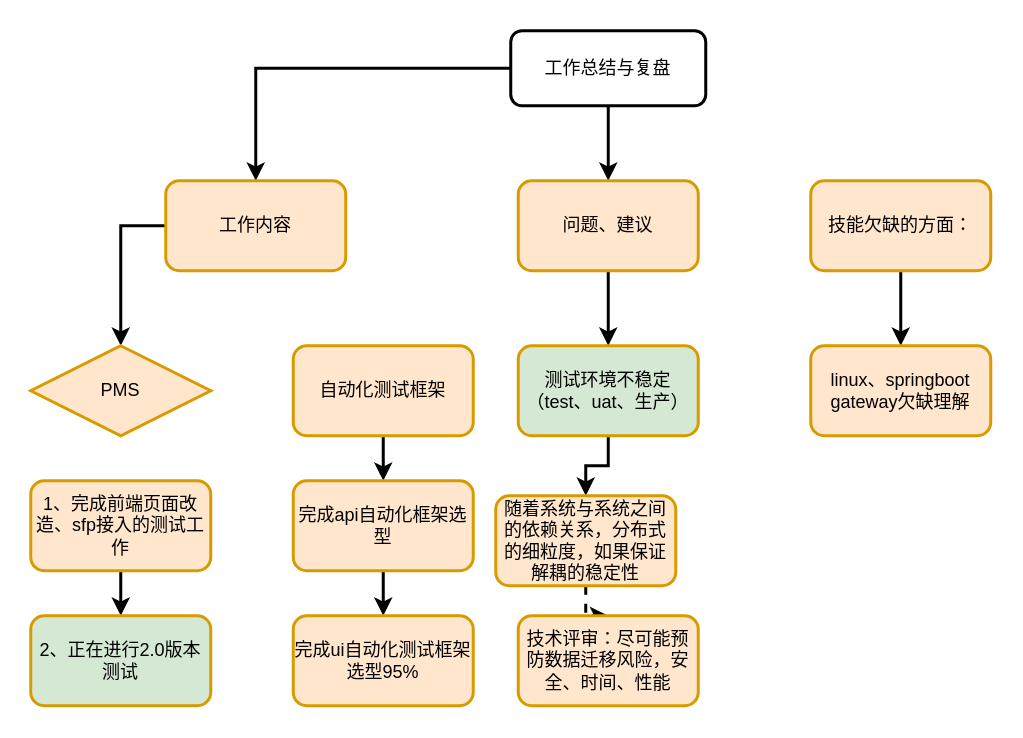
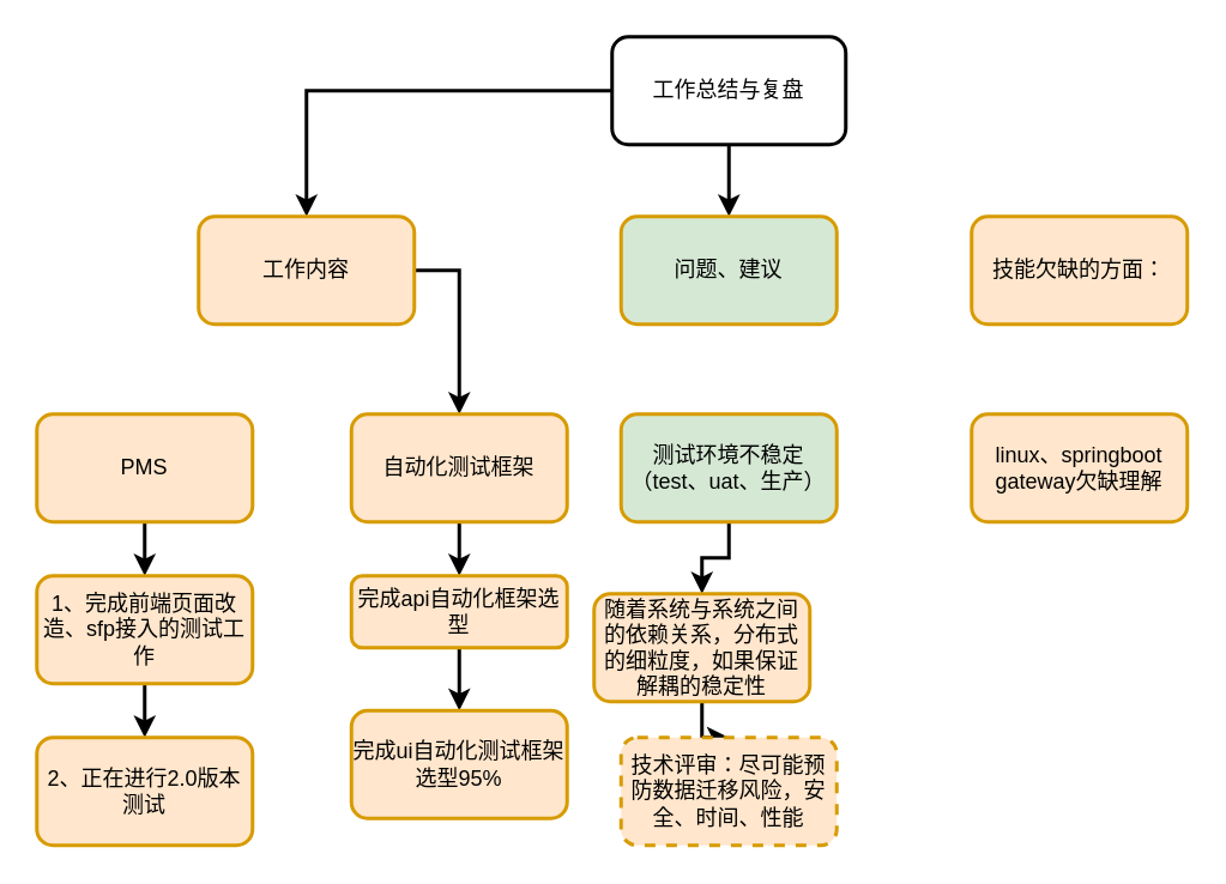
  <mxCell id="0" />
  <mxCell id="1" parent="0" />
  <mxCell id="2" value="" style="edgeStyle=orthogonalEdgeStyle;rounded=0;orthogonalLoop=1;jettySize=auto;html=1;strokeWidth=2;" edge="1" parent="1" source="4" target="6"><mxGeometry relative="1" as="geometry" /></mxCell>
  <mxCell id="3" value="" style="edgeStyle=orthogonalEdgeStyle;rounded=0;orthogonalLoop=1;jettySize=auto;html=1;strokeWidth=2;" edge="1" parent="1" source="4" target="9"><mxGeometry relative="1" as="geometry" /></mxCell>
- <mxCell id="4" value="工作总结与复盘" style="rounded=1;whiteSpace=wrap;html=1;fontSize=12;glass=0;strokeWidth=2;shadow=0;" parent="1" vertex="1"><mxGeometry x="340" y="20" width="130" height="50" as="geometry" /></mxCell>
- <mxCell id="5" value="" style="edgeStyle=orthogonalEdgeStyle;rounded=0;orthogonalLoop=1;jettySize=auto;html=1;strokeWidth=2;" edge="1" parent="1" source="6" target="17"><mxGeometry relative="1" as="geometry" /></mxCell>
- <mxCell id="6" value="问题、建议" style="whiteSpace=wrap;html=1;rounded=1;shadow=0;strokeWidth=2;glass=0;fillColor=#ffe6cc;strokeColor=#d79b00;" vertex="1" parent="1"><mxGeometry x="345" y="120" width="120" height="60" as="geometry" /></mxCell>
- <mxCell id="7" value="" style="edgeStyle=orthogonalEdgeStyle;rounded=0;orthogonalLoop=1;jettySize=auto;html=1;strokeWidth=2;exitX=0;exitY=0.5;exitDx=0;exitDy=0;" edge="1" parent="1" source="9" target="13"><mxGeometry relative="1" as="geometry" /></mxCell>
+ <mxCell id="4" value="工作总结与复盘" style="rounded=1;whiteSpace=wrap;html=1;fontSize=12;glass=0;strokeWidth=2;shadow=0;" parent="1" vertex="1"><mxGeometry x="340" y="20" width="130" height="60" as="geometry" /></mxCell>
+ <mxCell id="6" value="问题、建议" style="whiteSpace=wrap;html=1;rounded=1;shadow=0;strokeWidth=2;glass=0;fillColor=#d5e8d4;strokeColor=#d79b00;" vertex="1" parent="1"><mxGeometry x="345" y="120" width="120" height="60" as="geometry" /></mxCell>
+ <mxCell id="8" value="" style="edgeStyle=orthogonalEdgeStyle;rounded=0;orthogonalLoop=1;jettySize=auto;html=1;strokeWidth=2;entryX=0.5;entryY=0;entryDx=0;entryDy=0;exitX=1;exitY=0.5;exitDx=0;exitDy=0;" edge="1" parent="1" source="9" target="15"><mxGeometry relative="1" as="geometry"><mxPoint x="270" y="230" as="targetPoint" /></mxGeometry></mxCell>
  <mxCell id="9" value="工作内容" style="whiteSpace=wrap;html=1;rounded=1;shadow=0;strokeWidth=2;glass=0;fillColor=#ffe6cc;strokeColor=#d79b00;" vertex="1" parent="1"><mxGeometry x="110" y="120" width="120" height="60" as="geometry" /></mxCell>
- <mxCell id="10" value="" style="edgeStyle=orthogonalEdgeStyle;rounded=0;orthogonalLoop=1;jettySize=auto;html=1;strokeWidth=2;" edge="1" parent="1" source="11" target="18"><mxGeometry relative="1" as="geometry" /></mxCell>
  <mxCell id="11" value="技能欠缺的方面：" style="whiteSpace=wrap;html=1;rounded=1;shadow=0;strokeWidth=2;glass=0;fillColor=#ffe6cc;strokeColor=#d79b00;" vertex="1" parent="1"><mxGeometry x="540" y="120" width="120" height="60" as="geometry" /></mxCell>
- <mxCell id="13" value="PMS" style="rhombus;whiteSpace=wrap;html=1;shadow=0;strokeColor=#d79b00;strokeWidth=2;fillColor=#ffe6cc;glass=0;" vertex="1" parent="1"><mxGeometry x="20" y="230" width="120" height="60" as="geometry" /></mxCell>
+ <mxCell id="12" value="" style="edgeStyle=orthogonalEdgeStyle;rounded=0;orthogonalLoop=1;jettySize=auto;html=1;strokeWidth=2;" edge="1" parent="1" source="13" target="23"><mxGeometry relative="1" as="geometry" /></mxCell>
+ <mxCell id="13" value="PMS" style="whiteSpace=wrap;html=1;rounded=1;shadow=0;strokeColor=#d79b00;strokeWidth=2;fillColor=#ffe6cc;glass=0;" vertex="1" parent="1"><mxGeometry x="20" y="230" width="120" height="60" as="geometry" /></mxCell>
  <mxCell id="14" value="" style="edgeStyle=orthogonalEdgeStyle;rounded=0;orthogonalLoop=1;jettySize=auto;html=1;strokeWidth=2;" edge="1" parent="1" source="15" target="26"><mxGeometry relative="1" as="geometry" /></mxCell>
  <mxCell id="15" value="自动化测试框架" style="whiteSpace=wrap;html=1;rounded=1;shadow=0;strokeColor=#d79b00;strokeWidth=2;fillColor=#ffe6cc;glass=0;" vertex="1" parent="1"><mxGeometry x="195" y="230" width="120" height="60" as="geometry" /></mxCell>
  <mxCell id="16" value="" style="edgeStyle=orthogonalEdgeStyle;rounded=0;orthogonalLoop=1;jettySize=auto;html=1;strokeWidth=2;" edge="1" parent="1" source="17" target="20"><mxGeometry relative="1" as="geometry" /></mxCell>
  <mxCell id="17" value="测试环境不稳定（test、uat、生产）" style="whiteSpace=wrap;html=1;rounded=1;shadow=0;strokeColor=#d79b00;strokeWidth=2;fillColor=#d5e8d4;glass=0;" vertex="1" parent="1"><mxGeometry x="345" y="230" width="120" height="60" as="geometry" /></mxCell>
  <mxCell id="18" value="linux、springboot gateway欠缺理解" style="whiteSpace=wrap;html=1;rounded=1;shadow=0;strokeColor=#d79b00;strokeWidth=2;fillColor=#ffe6cc;glass=0;" vertex="1" parent="1"><mxGeometry x="540" y="230" width="120" height="60" as="geometry" /></mxCell>
- <mxCell id="19" value="" style="edgeStyle=orthogonalEdgeStyle;rounded=0;orthogonalLoop=1;jettySize=auto;html=1;strokeWidth=2;dashed=1;" edge="1" parent="1" source="20" target="21"><mxGeometry relative="1" as="geometry" /></mxCell>
+ <mxCell id="19" value="" style="edgeStyle=orthogonalEdgeStyle;rounded=0;orthogonalLoop=1;jettySize=auto;html=1;strokeWidth=2;" edge="1" parent="1" source="20" target="21"><mxGeometry relative="1" as="geometry" /></mxCell>
  <mxCell id="20" value="随着系统与系统之间的依赖关系，分布式的细粒度，如果保证解耦的稳定性" style="whiteSpace=wrap;html=1;rounded=1;shadow=0;strokeColor=#d79b00;strokeWidth=2;fillColor=#ffe6cc;glass=0;" vertex="1" parent="1"><mxGeometry x="330" y="330" width="120" height="60" as="geometry" /></mxCell>
- <mxCell id="21" value="技术评审：尽可能预防数据迁移风险，安全、时间、性能" style="whiteSpace=wrap;html=1;rounded=1;shadow=0;strokeColor=#d79b00;strokeWidth=2;fillColor=#ffe6cc;glass=0;" vertex="1" parent="1"><mxGeometry x="345" y="410" width="120" height="60" as="geometry" /></mxCell>
+ <mxCell id="21" value="技术评审：尽可能预防数据迁移风险，安全、时间、性能" style="whiteSpace=wrap;html=1;rounded=1;shadow=0;strokeColor=#d79b00;strokeWidth=2;fillColor=#ffe6cc;glass=0;dashed=1;" vertex="1" parent="1"><mxGeometry x="345" y="410" width="120" height="60" as="geometry" /></mxCell>
  <mxCell id="22" value="" style="edgeStyle=orthogonalEdgeStyle;rounded=0;orthogonalLoop=1;jettySize=auto;html=1;strokeWidth=2;" edge="1" parent="1" source="23" target="24"><mxGeometry relative="1" as="geometry" /></mxCell>
  <mxCell id="23" value="1、完成前端页面改造、sfp接入的测试工作" style="whiteSpace=wrap;html=1;rounded=1;shadow=0;strokeColor=#d79b00;strokeWidth=2;fillColor=#ffe6cc;glass=0;" vertex="1" parent="1"><mxGeometry x="20" y="320" width="120" height="60" as="geometry" /></mxCell>
- <mxCell id="24" value="&lt;span&gt;2、正在进行2.0版本测试&lt;/span&gt;" style="whiteSpace=wrap;html=1;rounded=1;shadow=0;strokeColor=#d79b00;strokeWidth=2;fillColor=#d5e8d4;glass=0;" vertex="1" parent="1"><mxGeometry x="20" y="410" width="120" height="60" as="geometry" /></mxCell>
+ <mxCell id="24" value="&lt;span&gt;2、正在进行2.0版本测试&lt;/span&gt;" style="whiteSpace=wrap;html=1;rounded=1;shadow=0;strokeColor=#d79b00;strokeWidth=2;fillColor=#ffe6cc;glass=0;" vertex="1" parent="1"><mxGeometry x="20" y="410" width="120" height="60" as="geometry" /></mxCell>
  <mxCell id="25" value="" style="edgeStyle=orthogonalEdgeStyle;rounded=0;orthogonalLoop=1;jettySize=auto;html=1;strokeWidth=2;" edge="1" parent="1" source="26" target="27"><mxGeometry relative="1" as="geometry" /></mxCell>
- <mxCell id="26" value="完成api自动化框架选型" style="whiteSpace=wrap;html=1;rounded=1;shadow=0;strokeColor=#d79b00;strokeWidth=2;fillColor=#ffe6cc;glass=0;" vertex="1" parent="1"><mxGeometry x="195" y="320" width="120" height="60" as="geometry" /></mxCell>
- <mxCell id="27" value="完成ui自动化测试框架选型95%" style="whiteSpace=wrap;html=1;rounded=1;shadow=0;strokeColor=#d79b00;strokeWidth=2;fillColor=#ffe6cc;glass=0;" vertex="1" parent="1"><mxGeometry x="195" y="410" width="120" height="60" as="geometry" /></mxCell>
+ <mxCell id="26" value="完成api自动化框架选型" style="whiteSpace=wrap;html=1;rounded=1;shadow=0;strokeColor=#d79b00;strokeWidth=2;fillColor=#ffe6cc;glass=0;" vertex="1" parent="1"><mxGeometry x="195" y="320" width="120" height="40" as="geometry" /></mxCell>
+ <mxCell id="27" value="完成ui自动化测试框架选型95%" style="whiteSpace=wrap;html=1;rounded=1;shadow=0;strokeColor=#d79b00;strokeWidth=2;fillColor=#ffe6cc;glass=0;" vertex="1" parent="1"><mxGeometry x="195" y="395" width="120" height="60" as="geometry" /></mxCell>
